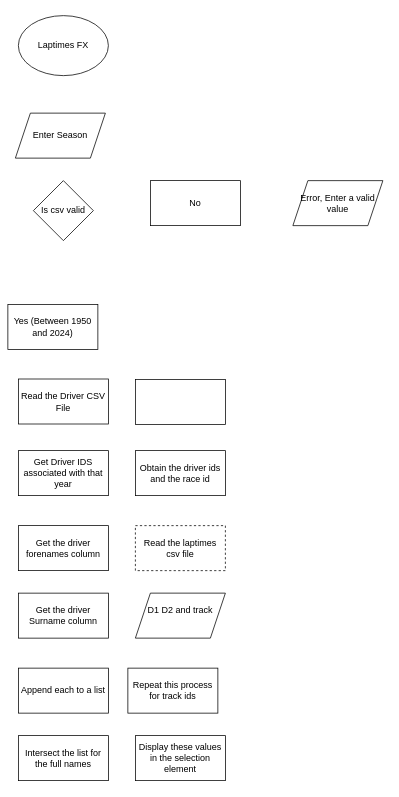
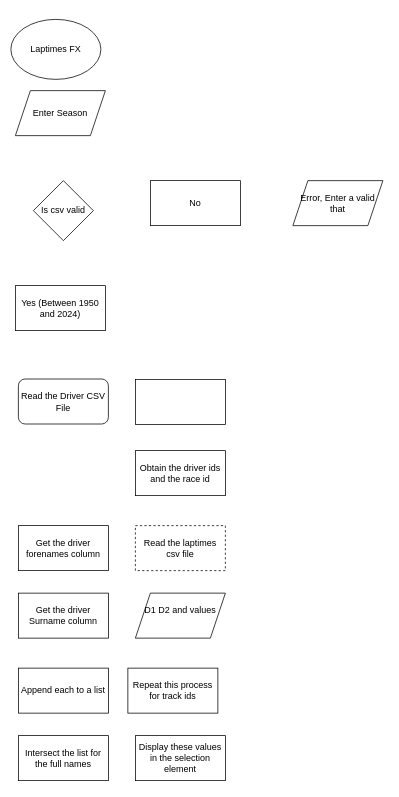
  <mxCell id="0" />
  <mxCell id="1" parent="0" />
- <mxCell id="2" value="Laptimes FX" style="ellipse;whiteSpace=wrap;html=1;" vertex="1" parent="1"><mxGeometry x="24" y="20" width="120" height="80" as="geometry" /></mxCell>
- <mxCell id="3" value="Enter Season" style="shape=parallelogram;perimeter=parallelogramPerimeter;whiteSpace=wrap;html=1;fixedSize=1;" vertex="1" parent="1"><mxGeometry x="20" y="150" width="120" height="60" as="geometry" /></mxCell>
+ <mxCell id="2" value="Laptimes FX" style="ellipse;whiteSpace=wrap;html=1;" vertex="1" parent="1"><mxGeometry x="14" y="25" width="120" height="80" as="geometry" /></mxCell>
+ <mxCell id="3" value="Enter Season" style="shape=parallelogram;perimeter=parallelogramPerimeter;whiteSpace=wrap;html=1;fixedSize=1;" vertex="1" parent="1"><mxGeometry x="20" y="120" width="120" height="60" as="geometry" /></mxCell>
  <mxCell id="4" value="Is csv valid" style="rhombus;whiteSpace=wrap;html=1;" vertex="1" parent="1"><mxGeometry x="44" y="240" width="80" height="80" as="geometry" /></mxCell>
- <mxCell id="5" value="Yes (Between 1950 and 2024)" style="rounded=0;whiteSpace=wrap;html=1;" vertex="1" parent="1"><mxGeometry x="10" y="405" width="120" height="60" as="geometry" /></mxCell>
+ <mxCell id="5" value="Yes (Between 1950 and 2024)" style="rounded=0;whiteSpace=wrap;html=1;" vertex="1" parent="1"><mxGeometry x="20" y="380" width="120" height="60" as="geometry" /></mxCell>
  <mxCell id="6" value="No" style="rounded=0;whiteSpace=wrap;html=1;" vertex="1" parent="1"><mxGeometry x="200" y="240" width="120" height="60" as="geometry" /></mxCell>
- <mxCell id="7" value="Error, Enter a valid value" style="shape=parallelogram;perimeter=parallelogramPerimeter;whiteSpace=wrap;html=1;fixedSize=1;" vertex="1" parent="1"><mxGeometry x="390" y="240" width="120" height="60" as="geometry" /></mxCell>
- <mxCell id="8" value="Read the Driver CSV File" style="rounded=0;whiteSpace=wrap;html=1;" vertex="1" parent="1"><mxGeometry x="24" y="504.5" width="120" height="60" as="geometry" /></mxCell>
- <mxCell id="9" value="Get Driver IDS associated with that year" style="rounded=0;whiteSpace=wrap;html=1;" vertex="1" parent="1"><mxGeometry x="24" y="600" width="120" height="60" as="geometry" /></mxCell>
+ <mxCell id="7" value="Error, Enter a valid that" style="shape=parallelogram;perimeter=parallelogramPerimeter;whiteSpace=wrap;html=1;fixedSize=1;" vertex="1" parent="1"><mxGeometry x="390" y="240" width="120" height="60" as="geometry" /></mxCell>
+ <mxCell id="8" value="Read the Driver CSV File" style="whiteSpace=wrap;html=1;rounded=1;" vertex="1" parent="1"><mxGeometry x="24" y="504.5" width="120" height="60" as="geometry" /></mxCell>
  <mxCell id="10" value="Get the driver forenames column" style="rounded=0;whiteSpace=wrap;html=1;" vertex="1" parent="1"><mxGeometry x="24" y="700" width="120" height="60" as="geometry" /></mxCell>
  <mxCell id="11" value="Get the driver Surname column" style="rounded=0;whiteSpace=wrap;html=1;" vertex="1" parent="1"><mxGeometry x="24" y="790" width="120" height="60" as="geometry" /></mxCell>
  <mxCell id="12" value="Append each to a list" style="rounded=0;whiteSpace=wrap;html=1;" vertex="1" parent="1"><mxGeometry x="24" y="890" width="120" height="60" as="geometry" /></mxCell>
  <mxCell id="13" value="Intersect the list for the full names" style="rounded=0;whiteSpace=wrap;html=1;" vertex="1" parent="1"><mxGeometry x="24" y="980" width="120" height="60" as="geometry" /></mxCell>
  <mxCell id="14" value="Display these values in the selection element" style="rounded=0;whiteSpace=wrap;html=1;" vertex="1" parent="1"><mxGeometry x="180" y="980" width="120" height="60" as="geometry" /></mxCell>
- <mxCell id="15" value="&lt;div&gt;D1 D2 and track&lt;/div&gt;&lt;div&gt;&lt;br&gt;&lt;/div&gt;" style="shape=parallelogram;perimeter=parallelogramPerimeter;whiteSpace=wrap;html=1;fixedSize=1;" vertex="1" parent="1"><mxGeometry x="180" y="790" width="120" height="60" as="geometry" /></mxCell>
+ <mxCell id="15" value="&lt;div&gt;D1 D2 and values&lt;/div&gt;&lt;div&gt;&lt;br&gt;&lt;/div&gt;" style="shape=parallelogram;perimeter=parallelogramPerimeter;whiteSpace=wrap;html=1;fixedSize=1;" vertex="1" parent="1"><mxGeometry x="180" y="790" width="120" height="60" as="geometry" /></mxCell>
  <mxCell id="16" value="Repeat this process for track ids" style="rounded=0;whiteSpace=wrap;html=1;" vertex="1" parent="1"><mxGeometry x="170" y="890" width="120" height="60" as="geometry" /></mxCell>
  <mxCell id="17" value="Obtain the driver ids and the race id" style="rounded=0;whiteSpace=wrap;html=1;" vertex="1" parent="1"><mxGeometry x="180" y="600" width="120" height="60" as="geometry" /></mxCell>
  <mxCell id="18" value="" style="rounded=0;whiteSpace=wrap;html=1;" vertex="1" parent="1"><mxGeometry x="180" y="505" width="120" height="60" as="geometry" /></mxCell>
  <mxCell id="19" value="Read the laptimes csv file" style="rounded=0;whiteSpace=wrap;html=1;dashed=1;" vertex="1" parent="1"><mxGeometry x="180" y="700" width="120" height="60" as="geometry" /></mxCell>
